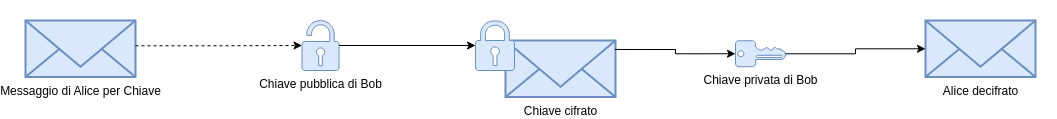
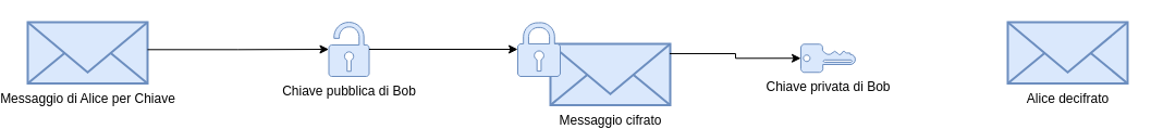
  <mxCell id="0" />
  <mxCell id="1" parent="0" />
  <mxCell id="2" value="" style="group" vertex="1" connectable="0" parent="1"><mxGeometry x="20" y="20" width="1010" height="76.5" as="geometry" /></mxCell>
  <mxCell id="3" value="Messaggio di Alice per Chiave" style="html=1;verticalLabelPosition=bottom;align=center;labelBackgroundColor=#ffffff;verticalAlign=top;strokeWidth=2;strokeColor=#6c8ebf;shadow=0;dashed=0;shape=mxgraph.ios7.icons.mail;fillColor=#dae8fc;labelPosition=center;" vertex="1" parent="2"><mxGeometry width="110" height="56.5" as="geometry" /></mxCell>
  <mxCell id="4" value="Chiave pubblica di Bob" style="aspect=fixed;pointerEvents=1;shadow=0;dashed=0;html=1;strokeColor=#6c8ebf;labelPosition=center;verticalLabelPosition=bottom;verticalAlign=top;align=center;fillColor=#dae8fc;shape=mxgraph.mscae.enterprise.lock_unlocked" vertex="1" parent="2"><mxGeometry x="276.5" width="37" height="50" as="geometry" /></mxCell>
- <mxCell id="5" style="edgeStyle=orthogonalEdgeStyle;rounded=0;orthogonalLoop=1;jettySize=auto;html=1;entryX=0;entryY=0.5;entryDx=0;entryDy=0;entryPerimeter=0;exitX=1;exitY=0.448;exitDx=0;exitDy=0;exitPerimeter=0;dashed=1;" edge="1" parent="2" source="3" target="4"><mxGeometry relative="1" as="geometry" /></mxCell>
+ <mxCell id="5" style="edgeStyle=orthogonalEdgeStyle;rounded=0;orthogonalLoop=1;jettySize=auto;html=1;entryX=0;entryY=0.5;entryDx=0;entryDy=0;entryPerimeter=0;exitX=1;exitY=0.448;exitDx=0;exitDy=0;exitPerimeter=0;" edge="1" parent="2" source="3" target="4"><mxGeometry relative="1" as="geometry" /></mxCell>
  <mxCell id="6" value="" style="group;labelPosition=center;verticalLabelPosition=top;align=center;verticalAlign=bottom;" vertex="1" connectable="0" parent="2"><mxGeometry x="450" width="140" height="76.5" as="geometry" /></mxCell>
- <mxCell id="7" value="Chiave cifrato" style="html=1;verticalLabelPosition=bottom;align=center;labelBackgroundColor=#ffffff;verticalAlign=top;strokeWidth=2;strokeColor=#6c8ebf;shadow=0;dashed=0;shape=mxgraph.ios7.icons.mail;fillColor=#dae8fc;" vertex="1" parent="6"><mxGeometry x="30" y="20" width="110" height="56.5" as="geometry" /></mxCell>
+ <mxCell id="7" value="Messaggio cifrato" style="html=1;verticalLabelPosition=bottom;align=center;labelBackgroundColor=#ffffff;verticalAlign=top;strokeWidth=2;strokeColor=#6c8ebf;shadow=0;dashed=0;shape=mxgraph.ios7.icons.mail;fillColor=#dae8fc;" vertex="1" parent="6"><mxGeometry x="30" y="20" width="110" height="56.5" as="geometry" /></mxCell>
  <mxCell id="8" value="" style="aspect=fixed;pointerEvents=1;shadow=0;dashed=0;html=1;strokeColor=#6c8ebf;labelPosition=center;verticalLabelPosition=bottom;verticalAlign=top;align=center;fillColor=#dae8fc;shape=mxgraph.mscae.enterprise.lock" vertex="1" parent="6"><mxGeometry width="39" height="50" as="geometry" /></mxCell>
  <mxCell id="9" style="edgeStyle=orthogonalEdgeStyle;rounded=0;orthogonalLoop=1;jettySize=auto;html=1;entryX=0;entryY=0.5;entryDx=0;entryDy=0;entryPerimeter=0;" edge="1" parent="2" source="4" target="8"><mxGeometry relative="1" as="geometry" /></mxCell>
  <mxCell id="10" value="Chiave privata di Bob" style="aspect=fixed;pointerEvents=1;shadow=0;dashed=0;html=1;strokeColor=#6c8ebf;labelPosition=center;verticalLabelPosition=bottom;verticalAlign=top;align=center;fillColor=#dae8fc;shape=mxgraph.mscae.enterprise.key_permissions;direction=north;" vertex="1" parent="2"><mxGeometry x="710" y="20.25" width="50" height="26" as="geometry" /></mxCell>
  <mxCell id="11" value="Alice decifrato" style="html=1;verticalLabelPosition=bottom;align=center;labelBackgroundColor=#ffffff;verticalAlign=top;strokeWidth=2;strokeColor=#6c8ebf;shadow=0;dashed=0;shape=mxgraph.ios7.icons.mail;fillColor=#dae8fc;labelPosition=center;" vertex="1" parent="2"><mxGeometry x="900" width="110" height="56.5" as="geometry" /></mxCell>
- <mxCell id="12" style="edgeStyle=orthogonalEdgeStyle;rounded=0;orthogonalLoop=1;jettySize=auto;html=1;" edge="1" parent="2" source="10" target="11"><mxGeometry relative="1" as="geometry" /></mxCell>
  <mxCell id="13" style="edgeStyle=orthogonalEdgeStyle;rounded=0;orthogonalLoop=1;jettySize=auto;html=1;entryX=0.5;entryY=0;entryDx=0;entryDy=0;entryPerimeter=0;exitX=0.995;exitY=0.159;exitDx=0;exitDy=0;exitPerimeter=0;" edge="1" parent="2" source="7" target="10"><mxGeometry relative="1" as="geometry" /></mxCell>
